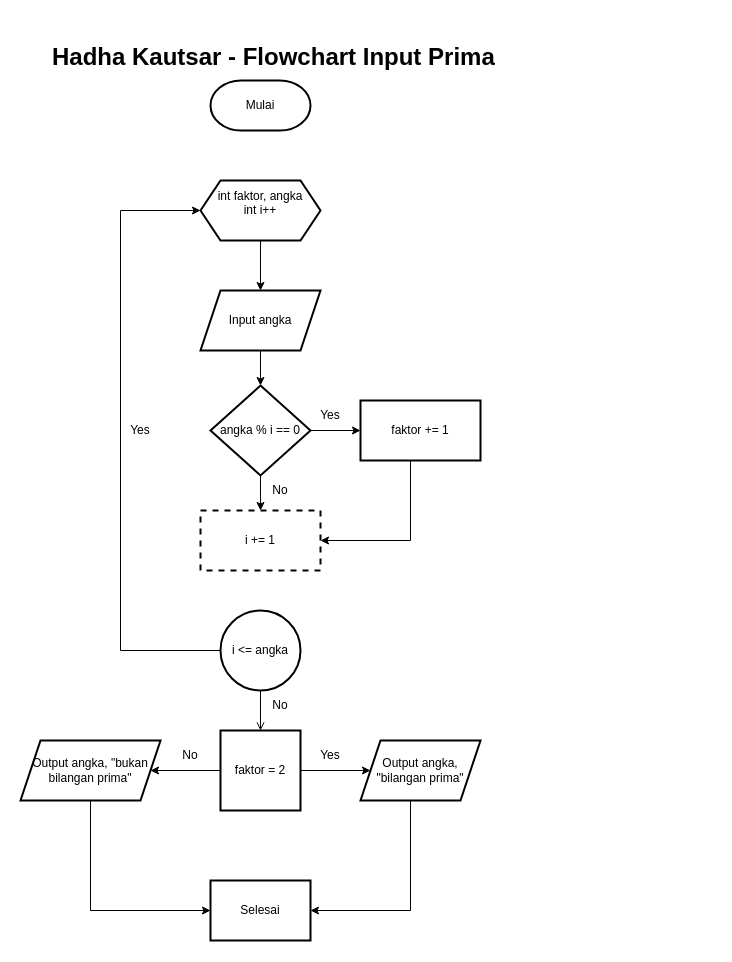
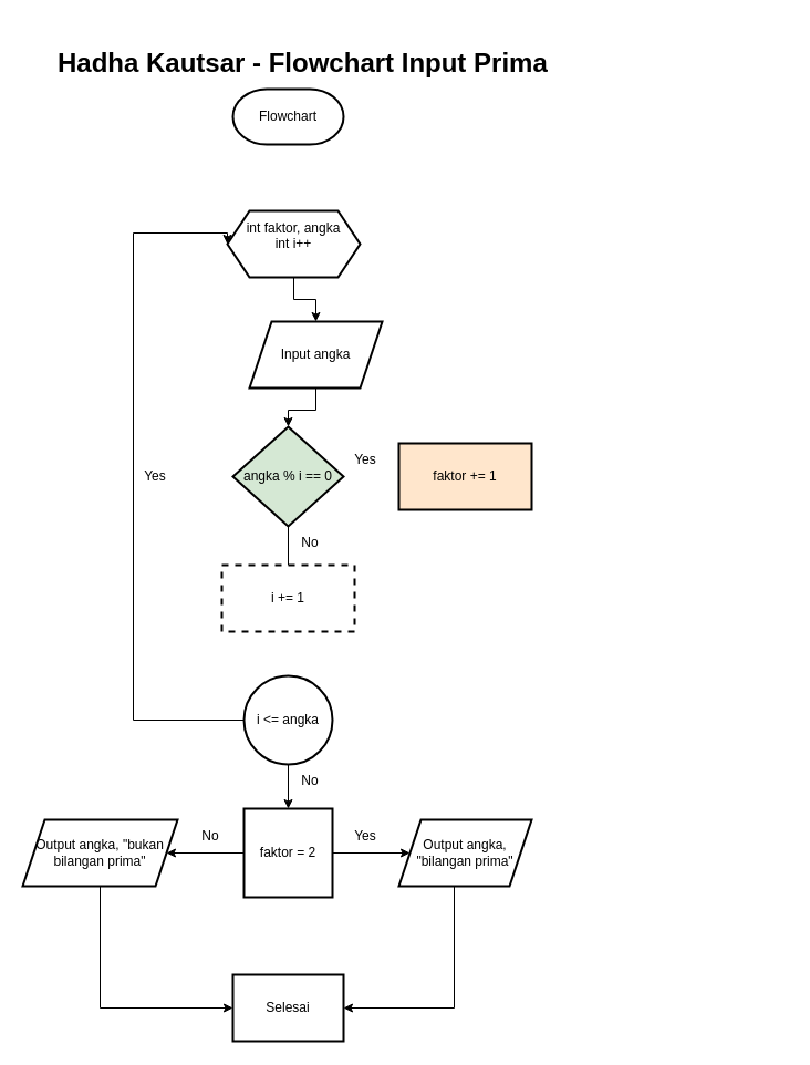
  <mxCell id="0" />
  <mxCell id="1" parent="0" />
  <mxCell id="2" value="&lt;h1&gt;Hadha Kautsar - Flowchart Input Prima&lt;br&gt;&lt;/h1&gt;&lt;p&gt;&lt;br&gt;&lt;/p&gt;" style="text;whiteSpace=wrap;html=1;" parent="1" vertex="1"><mxGeometry x="50" y="20" width="660" height="70" as="geometry" /></mxCell>
- <mxCell id="3" value="Mulai" style="strokeWidth=2;html=1;shape=mxgraph.flowchart.terminator;whiteSpace=wrap;" parent="1" vertex="1"><mxGeometry x="210" y="80" width="100" height="50" as="geometry" /></mxCell>
+ <mxCell id="3" value="Flowchart" style="strokeWidth=2;html=1;shape=mxgraph.flowchart.terminator;whiteSpace=wrap;" parent="1" vertex="1"><mxGeometry x="210" y="80" width="100" height="50" as="geometry" /></mxCell>
  <mxCell id="4" value="" style="edgeStyle=orthogonalEdgeStyle;rounded=0;orthogonalLoop=1;jettySize=auto;html=1;" edge="1" parent="1" source="5" target="7"><mxGeometry relative="1" as="geometry" /></mxCell>
- <mxCell id="5" value="&lt;div&gt;int faktor, angka &lt;br&gt;&lt;/div&gt;&lt;div&gt;int i++ &lt;br&gt;&lt;/div&gt;&lt;div&gt;&lt;br&gt;&lt;/div&gt;" style="shape=hexagon;perimeter=hexagonPerimeter2;whiteSpace=wrap;html=1;fixedSize=1;strokeWidth=2;" vertex="1" parent="1"><mxGeometry x="200" y="180" width="120" height="60" as="geometry" /></mxCell>
+ <mxCell id="5" value="&lt;div&gt;int faktor, angka &lt;br&gt;&lt;/div&gt;&lt;div&gt;int i++ &lt;br&gt;&lt;/div&gt;&lt;div&gt;&lt;br&gt;&lt;/div&gt;" style="shape=hexagon;perimeter=hexagonPerimeter2;whiteSpace=wrap;html=1;fixedSize=1;strokeWidth=2;" vertex="1" parent="1"><mxGeometry x="205" y="190" width="120" height="60" as="geometry" /></mxCell>
  <mxCell id="6" value="" style="edgeStyle=orthogonalEdgeStyle;rounded=0;orthogonalLoop=1;jettySize=auto;html=1;" edge="1" parent="1" source="7" target="10"><mxGeometry relative="1" as="geometry" /></mxCell>
- <mxCell id="7" value="Input angka" style="shape=parallelogram;perimeter=parallelogramPerimeter;whiteSpace=wrap;html=1;fixedSize=1;strokeWidth=2;" vertex="1" parent="1"><mxGeometry x="200" y="290" width="120" height="60" as="geometry" /></mxCell>
- <mxCell id="8" value="" style="edgeStyle=orthogonalEdgeStyle;rounded=0;orthogonalLoop=1;jettySize=auto;html=1;" edge="1" parent="1" source="10" target="12"><mxGeometry relative="1" as="geometry" /></mxCell>
- <mxCell id="9" value="" style="edgeStyle=orthogonalEdgeStyle;rounded=0;orthogonalLoop=1;jettySize=auto;html=1;" edge="1" parent="1" source="10" target="13"><mxGeometry relative="1" as="geometry" /></mxCell>
- <mxCell id="10" value="angka % i == 0" style="rhombus;whiteSpace=wrap;html=1;strokeWidth=2;" vertex="1" parent="1"><mxGeometry x="210" y="385" width="100" height="90" as="geometry" /></mxCell>
- <mxCell id="11" style="edgeStyle=orthogonalEdgeStyle;rounded=0;orthogonalLoop=1;jettySize=auto;html=1;entryX=1;entryY=0.5;entryDx=0;entryDy=0;" edge="1" parent="1" source="12" target="13"><mxGeometry relative="1" as="geometry"><Array as="points"><mxPoint x="410" y="540" /></Array></mxGeometry></mxCell>
- <mxCell id="12" value="faktor += 1" style="whiteSpace=wrap;html=1;strokeWidth=2;" vertex="1" parent="1"><mxGeometry x="360" y="400" width="120" height="60" as="geometry" /></mxCell>
+ <mxCell id="7" value="Input angka" style="shape=parallelogram;perimeter=parallelogramPerimeter;whiteSpace=wrap;html=1;fixedSize=1;strokeWidth=2;" vertex="1" parent="1"><mxGeometry x="225" y="290" width="120" height="60" as="geometry" /></mxCell>
+ <mxCell id="9" value="" style="edgeStyle=orthogonalEdgeStyle;rounded=0;orthogonalLoop=1;jettySize=auto;html=1;endArrow=none;" edge="1" parent="1" source="10" target="13"><mxGeometry relative="1" as="geometry" /></mxCell>
+ <mxCell id="10" value="angka % i == 0" style="rhombus;whiteSpace=wrap;html=1;strokeWidth=2;fillColor=#d5e8d4;" vertex="1" parent="1"><mxGeometry x="210" y="385" width="100" height="90" as="geometry" /></mxCell>
+ <mxCell id="12" value="faktor += 1" style="whiteSpace=wrap;html=1;strokeWidth=2;fillColor=#ffe6cc;" vertex="1" parent="1"><mxGeometry x="360" y="400" width="120" height="60" as="geometry" /></mxCell>
  <mxCell id="13" value="i += 1" style="whiteSpace=wrap;html=1;strokeWidth=2;dashed=1;" vertex="1" parent="1"><mxGeometry x="200" y="510" width="120" height="60" as="geometry" /></mxCell>
  <mxCell id="14" style="edgeStyle=orthogonalEdgeStyle;rounded=0;orthogonalLoop=1;jettySize=auto;html=1;entryX=0;entryY=0.5;entryDx=0;entryDy=0;" edge="1" parent="1" source="16" target="5"><mxGeometry relative="1" as="geometry"><Array as="points"><mxPoint x="120" y="650" /><mxPoint x="120" y="210" /></Array></mxGeometry></mxCell>
- <mxCell id="15" value="" style="edgeStyle=orthogonalEdgeStyle;rounded=0;orthogonalLoop=1;jettySize=auto;html=1;endArrow=open;" edge="1" parent="1" source="16" target="22"><mxGeometry relative="1" as="geometry" /></mxCell>
+ <mxCell id="15" value="" style="edgeStyle=orthogonalEdgeStyle;rounded=0;orthogonalLoop=1;jettySize=auto;html=1;" edge="1" parent="1" source="16" target="22"><mxGeometry relative="1" as="geometry" /></mxCell>
  <mxCell id="16" value="i &amp;lt;= angka" style="ellipse;whiteSpace=wrap;html=1;strokeWidth=2;" vertex="1" parent="1"><mxGeometry x="220" y="610" width="80" height="80" as="geometry" /></mxCell>
  <mxCell id="17" value="Yes" style="text;html=1;strokeColor=none;fillColor=none;align=center;verticalAlign=middle;whiteSpace=wrap;rounded=0;" vertex="1" parent="1"><mxGeometry x="300" y="400" width="60" height="30" as="geometry" /></mxCell>
  <mxCell id="18" value="No" style="text;html=1;strokeColor=none;fillColor=none;align=center;verticalAlign=middle;whiteSpace=wrap;rounded=0;" vertex="1" parent="1"><mxGeometry x="250" y="475" width="60" height="30" as="geometry" /></mxCell>
  <mxCell id="19" value="Yes" style="text;html=1;strokeColor=none;fillColor=none;align=center;verticalAlign=middle;whiteSpace=wrap;rounded=0;" vertex="1" parent="1"><mxGeometry x="110" y="415" width="60" height="30" as="geometry" /></mxCell>
  <mxCell id="20" value="" style="edgeStyle=orthogonalEdgeStyle;rounded=0;orthogonalLoop=1;jettySize=auto;html=1;" edge="1" parent="1" source="22" target="24"><mxGeometry relative="1" as="geometry" /></mxCell>
  <mxCell id="21" value="" style="edgeStyle=orthogonalEdgeStyle;rounded=0;orthogonalLoop=1;jettySize=auto;html=1;" edge="1" parent="1" source="22" target="26"><mxGeometry relative="1" as="geometry" /></mxCell>
  <mxCell id="22" value="faktor = 2 " style="whiteSpace=wrap;html=1;strokeWidth=2;rounded=0;" vertex="1" parent="1"><mxGeometry x="220" y="730" width="80" height="80" as="geometry" /></mxCell>
  <mxCell id="23" value="" style="edgeStyle=orthogonalEdgeStyle;rounded=0;orthogonalLoop=1;jettySize=auto;html=1;" edge="1" parent="1" source="24" target="27"><mxGeometry relative="1" as="geometry"><Array as="points"><mxPoint x="410" y="910" /></Array></mxGeometry></mxCell>
  <mxCell id="24" value="Output angka, &quot;bilangan prima&quot;" style="shape=parallelogram;perimeter=parallelogramPerimeter;whiteSpace=wrap;html=1;fixedSize=1;strokeWidth=2;" vertex="1" parent="1"><mxGeometry x="360" y="740" width="120" height="60" as="geometry" /></mxCell>
  <mxCell id="25" style="edgeStyle=orthogonalEdgeStyle;rounded=0;orthogonalLoop=1;jettySize=auto;html=1;entryX=0;entryY=0.5;entryDx=0;entryDy=0;" edge="1" parent="1" source="26" target="27"><mxGeometry relative="1" as="geometry"><Array as="points"><mxPoint x="90" y="910" /></Array></mxGeometry></mxCell>
  <mxCell id="26" value="Output angka, &quot;bukan bilangan prima&quot;" style="shape=parallelogram;perimeter=parallelogramPerimeter;whiteSpace=wrap;html=1;fixedSize=1;strokeWidth=2;" vertex="1" parent="1"><mxGeometry x="20" y="740" width="140" height="60" as="geometry" /></mxCell>
  <mxCell id="27" value="Selesai" style="whiteSpace=wrap;html=1;strokeWidth=2;rounded=0;" vertex="1" parent="1"><mxGeometry x="210" y="880" width="100" height="60" as="geometry" /></mxCell>
  <mxCell id="28" value="Yes" style="text;html=1;strokeColor=none;fillColor=none;align=center;verticalAlign=middle;whiteSpace=wrap;rounded=0;" vertex="1" parent="1"><mxGeometry x="300" y="740" width="60" height="30" as="geometry" /></mxCell>
  <mxCell id="29" value="No" style="text;html=1;strokeColor=none;fillColor=none;align=center;verticalAlign=middle;whiteSpace=wrap;rounded=0;" vertex="1" parent="1"><mxGeometry x="160" y="740" width="60" height="30" as="geometry" /></mxCell>
  <mxCell id="30" value="No" style="text;html=1;strokeColor=none;fillColor=none;align=center;verticalAlign=middle;whiteSpace=wrap;rounded=0;" vertex="1" parent="1"><mxGeometry x="250" y="690" width="60" height="30" as="geometry" /></mxCell>
